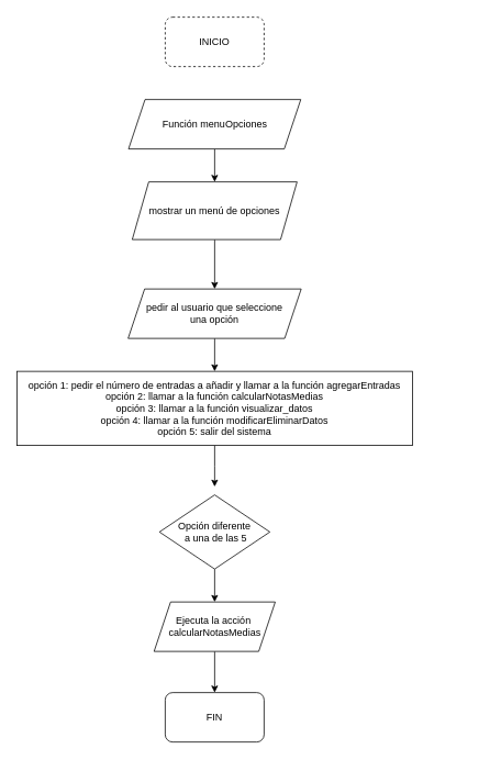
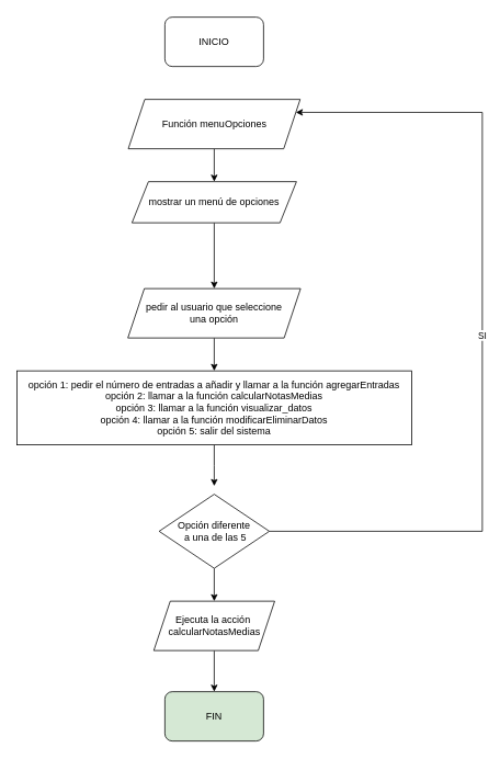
  <mxCell id="0" />
  <mxCell id="1" parent="0" />
- <mxCell id="2" value="INICIO" style="rounded=1;whiteSpace=wrap;html=1;dashed=1;" parent="1" vertex="1"><mxGeometry x="200" y="20" width="120" height="60" as="geometry" /></mxCell>
+ <mxCell id="2" value="INICIO" style="rounded=1;whiteSpace=wrap;html=1;" parent="1" vertex="1"><mxGeometry x="200" y="20" width="120" height="60" as="geometry" /></mxCell>
  <mxCell id="3" value="" style="edgeStyle=orthogonalEdgeStyle;rounded=0;orthogonalLoop=1;jettySize=auto;html=1;" parent="1" source="4" target="6" edge="1"><mxGeometry relative="1" as="geometry" /></mxCell>
  <mxCell id="4" value="&lt;font style=&quot;vertical-align: inherit;&quot;&gt;&lt;font style=&quot;vertical-align: inherit;&quot;&gt;Función menuOpciones&lt;/font&gt;&lt;/font&gt;" style="shape=parallelogram;perimeter=parallelogramPerimeter;whiteSpace=wrap;html=1;fixedSize=1;" parent="1" vertex="1"><mxGeometry x="155.5" y="120" width="209" height="60" as="geometry" /></mxCell>
  <mxCell id="5" value="" style="edgeStyle=orthogonalEdgeStyle;rounded=0;orthogonalLoop=1;jettySize=auto;html=1;" parent="1" source="6" target="8" edge="1"><mxGeometry relative="1" as="geometry" /></mxCell>
- <mxCell id="6" value="&lt;font style=&quot;vertical-align: inherit;&quot;&gt;&lt;font style=&quot;vertical-align: inherit;&quot;&gt;mostrar un menú de opciones&lt;/font&gt;&lt;/font&gt;" style="shape=parallelogram;perimeter=parallelogramPerimeter;whiteSpace=wrap;html=1;fixedSize=1;" parent="1" vertex="1"><mxGeometry x="160" y="220" width="200" height="70" as="geometry" /></mxCell>
+ <mxCell id="6" value="&lt;font style=&quot;vertical-align: inherit;&quot;&gt;&lt;font style=&quot;vertical-align: inherit;&quot;&gt;mostrar un menú de opciones&lt;/font&gt;&lt;/font&gt;" style="shape=parallelogram;perimeter=parallelogramPerimeter;whiteSpace=wrap;html=1;fixedSize=1;" parent="1" vertex="1"><mxGeometry x="160" y="220" width="200" height="50" as="geometry" /></mxCell>
  <mxCell id="7" value="" style="edgeStyle=orthogonalEdgeStyle;rounded=0;orthogonalLoop=1;jettySize=auto;html=1;" parent="1" source="8" target="10" edge="1"><mxGeometry relative="1" as="geometry" /></mxCell>
  <mxCell id="8" value="&lt;font style=&quot;vertical-align: inherit;&quot;&gt;&lt;font style=&quot;vertical-align: inherit;&quot;&gt;&lt;font style=&quot;vertical-align: inherit;&quot;&gt;&lt;font style=&quot;vertical-align: inherit;&quot;&gt;pedir al usuario que seleccione &lt;br&gt;una opción&lt;/font&gt;&lt;/font&gt;&lt;/font&gt;&lt;/font&gt;" style="shape=parallelogram;perimeter=parallelogramPerimeter;whiteSpace=wrap;html=1;fixedSize=1;" parent="1" vertex="1"><mxGeometry x="155" y="350" width="210" height="60" as="geometry" /></mxCell>
  <mxCell id="9" value="" style="edgeStyle=orthogonalEdgeStyle;rounded=0;orthogonalLoop=1;jettySize=auto;html=1;" parent="1" source="10" edge="1"><mxGeometry relative="1" as="geometry"><mxPoint x="260" y="590" as="targetPoint" /></mxGeometry></mxCell>
  <mxCell id="10" value="&lt;font style=&quot;vertical-align: inherit;&quot;&gt;&lt;font style=&quot;vertical-align: inherit;&quot;&gt;&lt;font style=&quot;vertical-align: inherit;&quot;&gt;&lt;font style=&quot;vertical-align: inherit;&quot;&gt;&lt;font style=&quot;vertical-align: inherit;&quot;&gt;&lt;font style=&quot;vertical-align: inherit;&quot;&gt;&lt;font style=&quot;vertical-align: inherit;&quot;&gt;&lt;font style=&quot;vertical-align: inherit;&quot;&gt;&lt;font style=&quot;vertical-align: inherit;&quot;&gt;&lt;font style=&quot;vertical-align: inherit;&quot;&gt;opción 1: pedir el número de entradas a añadir y llamar a la función agregarEntradas&lt;br&gt;opción 2: llamar a la función calcularNotasMedias&lt;br&gt;opción 3: llamar a la función visualizar_datos&lt;br&gt;opción 4: llamar a la función modificarEliminarDatos&lt;br&gt;opción 5: salir del sistema&lt;br&gt;&lt;/font&gt;&lt;/font&gt;&lt;/font&gt;&lt;/font&gt;&lt;/font&gt;&lt;/font&gt;&lt;/font&gt;&lt;/font&gt;&lt;/font&gt;&lt;/font&gt;" style="rounded=0;whiteSpace=wrap;html=1;" parent="1" vertex="1"><mxGeometry x="20" y="450" width="480" height="90" as="geometry" /></mxCell>
- <mxCell id="11" value="&lt;font style=&quot;vertical-align: inherit;&quot;&gt;&lt;font style=&quot;vertical-align: inherit;&quot;&gt;FIN&lt;/font&gt;&lt;/font&gt;" style="rounded=1;whiteSpace=wrap;html=1;" parent="1" vertex="1"><mxGeometry x="200" y="840" width="120" height="60" as="geometry" /></mxCell>
+ <mxCell id="11" value="&lt;font style=&quot;vertical-align: inherit;&quot;&gt;&lt;font style=&quot;vertical-align: inherit;&quot;&gt;FIN&lt;/font&gt;&lt;/font&gt;" style="rounded=1;whiteSpace=wrap;html=1;fillColor=#d5e8d4;" parent="1" vertex="1"><mxGeometry x="200" y="840" width="120" height="60" as="geometry" /></mxCell>
+ <mxCell id="12" value="SI" style="edgeStyle=orthogonalEdgeStyle;rounded=0;orthogonalLoop=1;jettySize=auto;html=1;entryX=1;entryY=0.25;entryDx=0;entryDy=0;" edge="1" parent="1" source="14" target="4"><mxGeometry relative="1" as="geometry"><mxPoint x="596" y="130" as="targetPoint" /><Array as="points"><mxPoint x="586" y="645" /><mxPoint x="586" y="136" /></Array></mxGeometry></mxCell>
  <mxCell id="13" value="" style="edgeStyle=orthogonalEdgeStyle;rounded=0;orthogonalLoop=1;jettySize=auto;html=1;" edge="1" parent="1" source="14" target="16"><mxGeometry relative="1" as="geometry" /></mxCell>
  <mxCell id="14" value="Opción diferente&lt;br&gt;&amp;nbsp;a una de las 5" style="rhombus;whiteSpace=wrap;html=1;" vertex="1" parent="1"><mxGeometry x="193" y="600" width="134" height="90" as="geometry" /></mxCell>
  <mxCell id="15" value="" style="edgeStyle=orthogonalEdgeStyle;rounded=0;orthogonalLoop=1;jettySize=auto;html=1;" edge="1" parent="1" source="16" target="11"><mxGeometry relative="1" as="geometry" /></mxCell>
  <mxCell id="16" value="Ejecuta la acción&amp;nbsp;&lt;br&gt;calcularNotasMedias" style="shape=parallelogram;perimeter=parallelogramPerimeter;whiteSpace=wrap;html=1;fixedSize=1;" vertex="1" parent="1"><mxGeometry x="186.5" y="730" width="147" height="60" as="geometry" /></mxCell>
